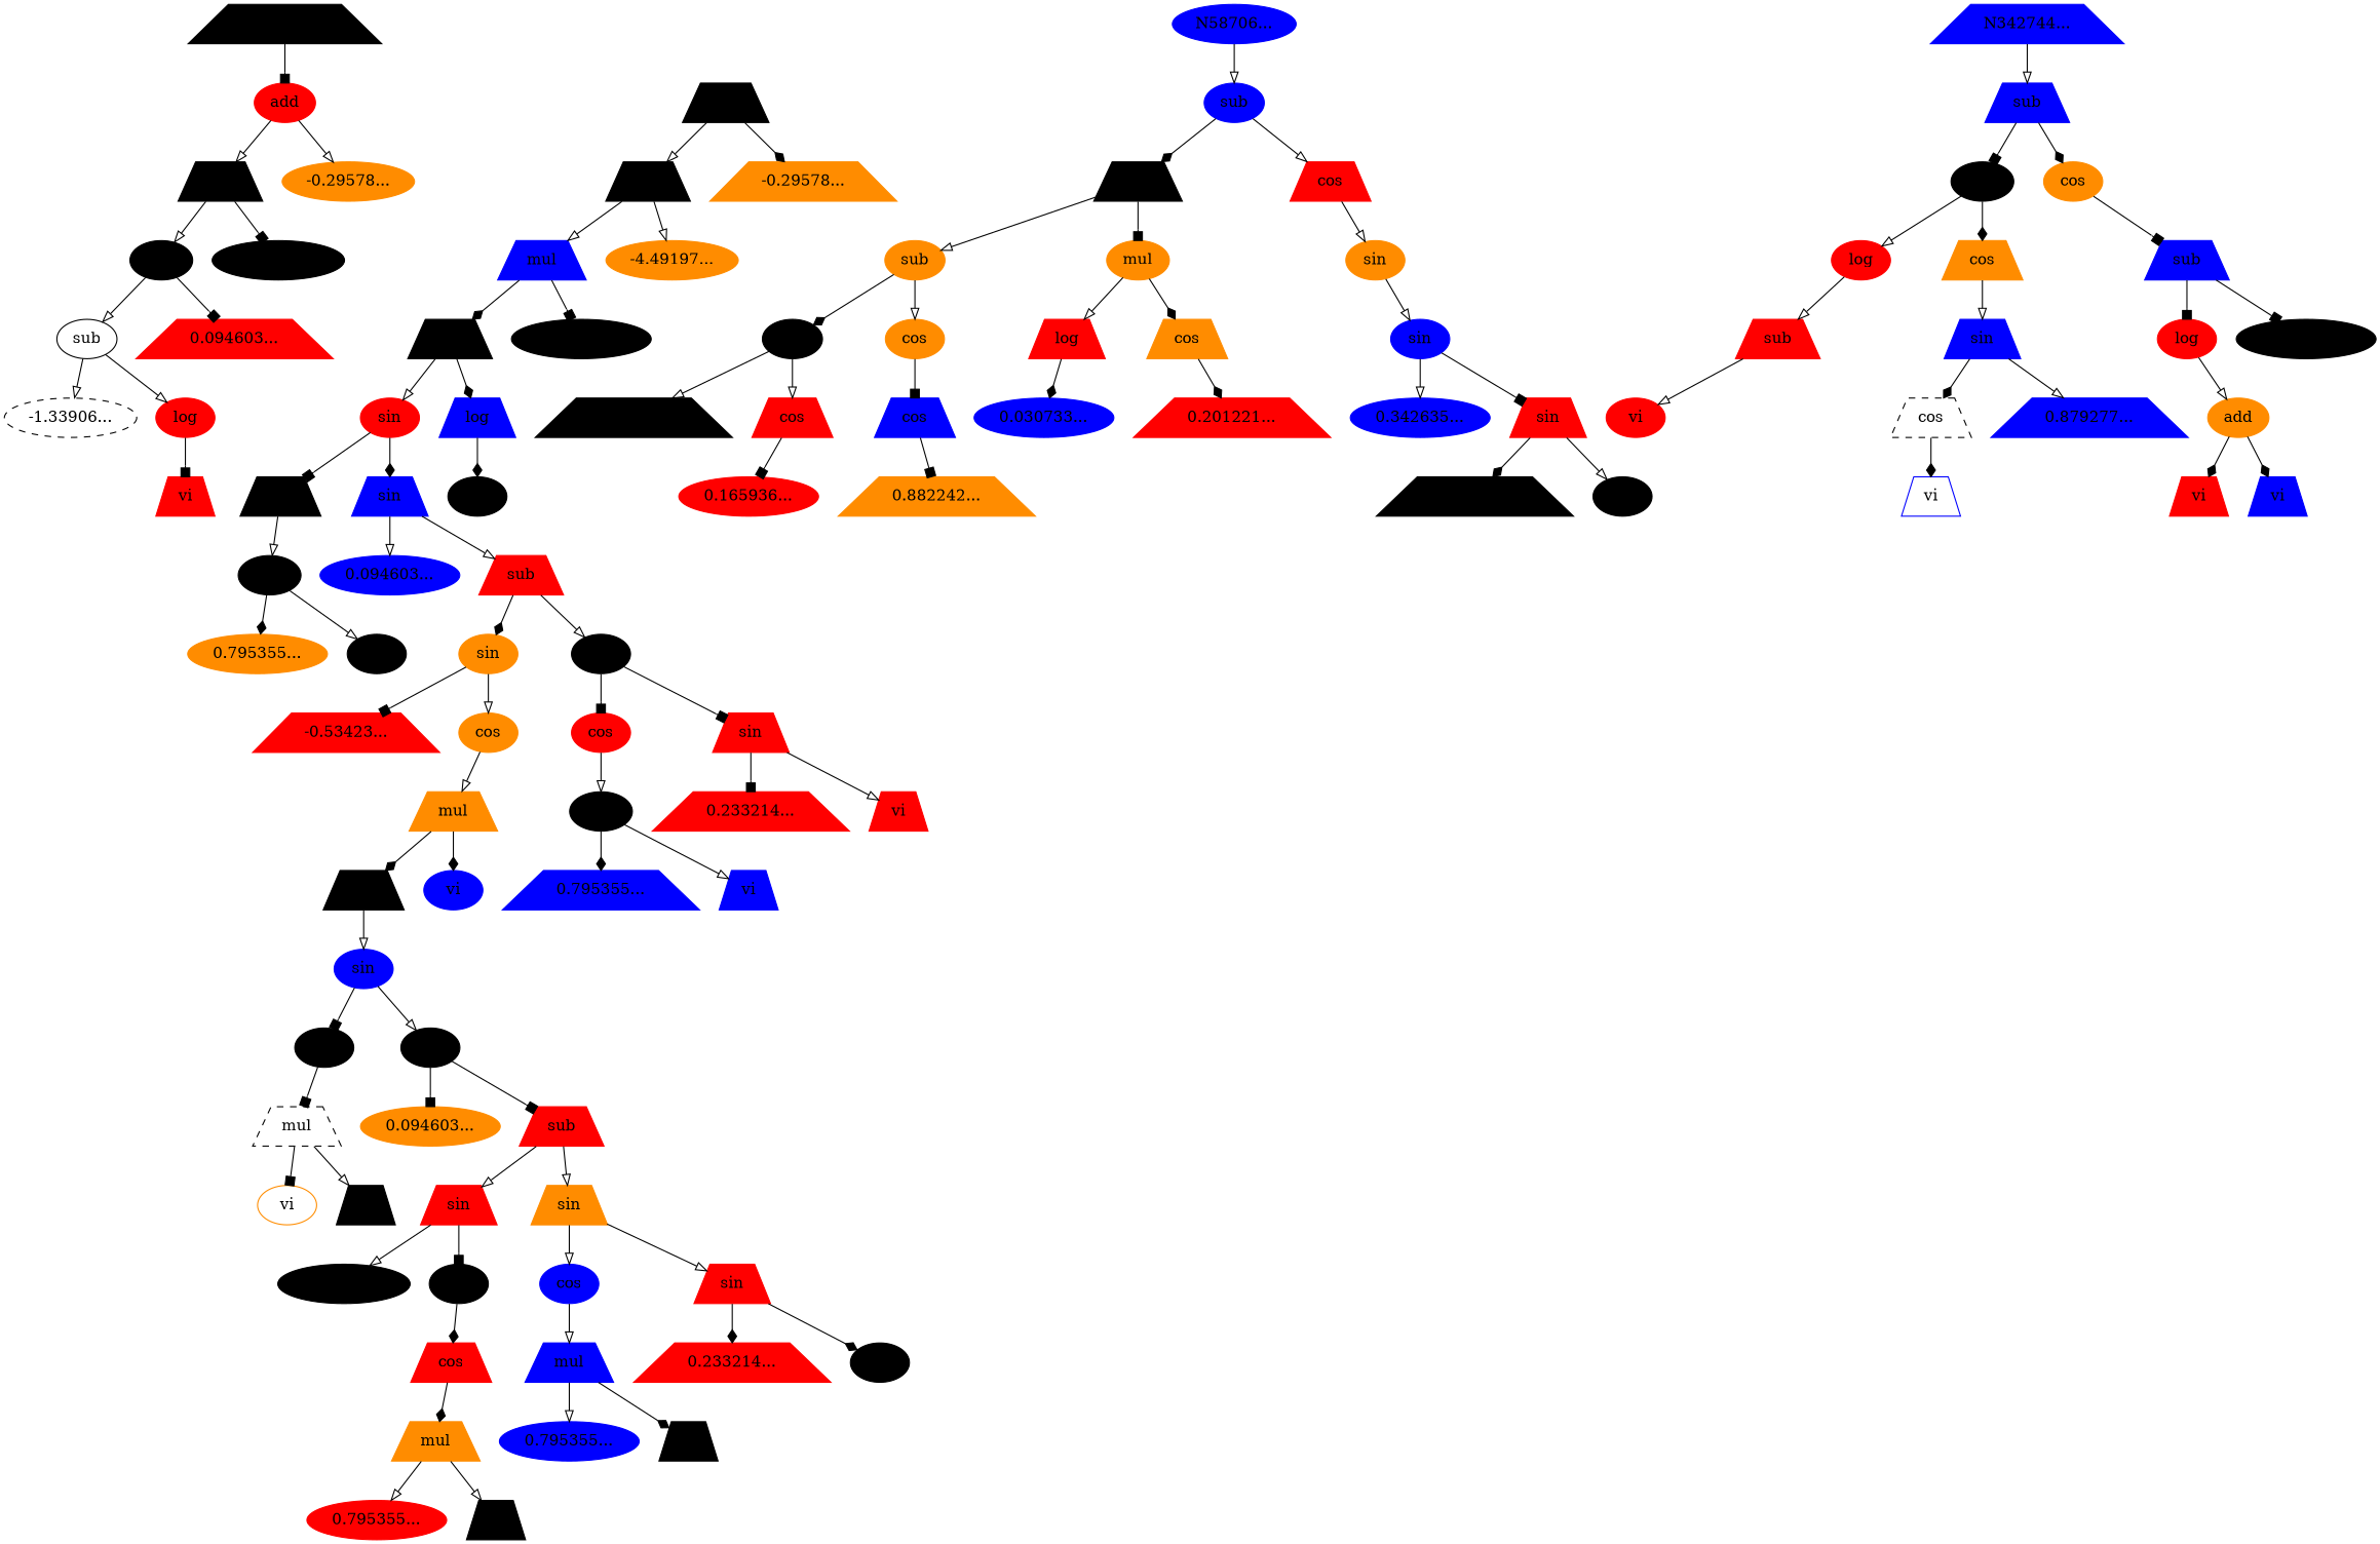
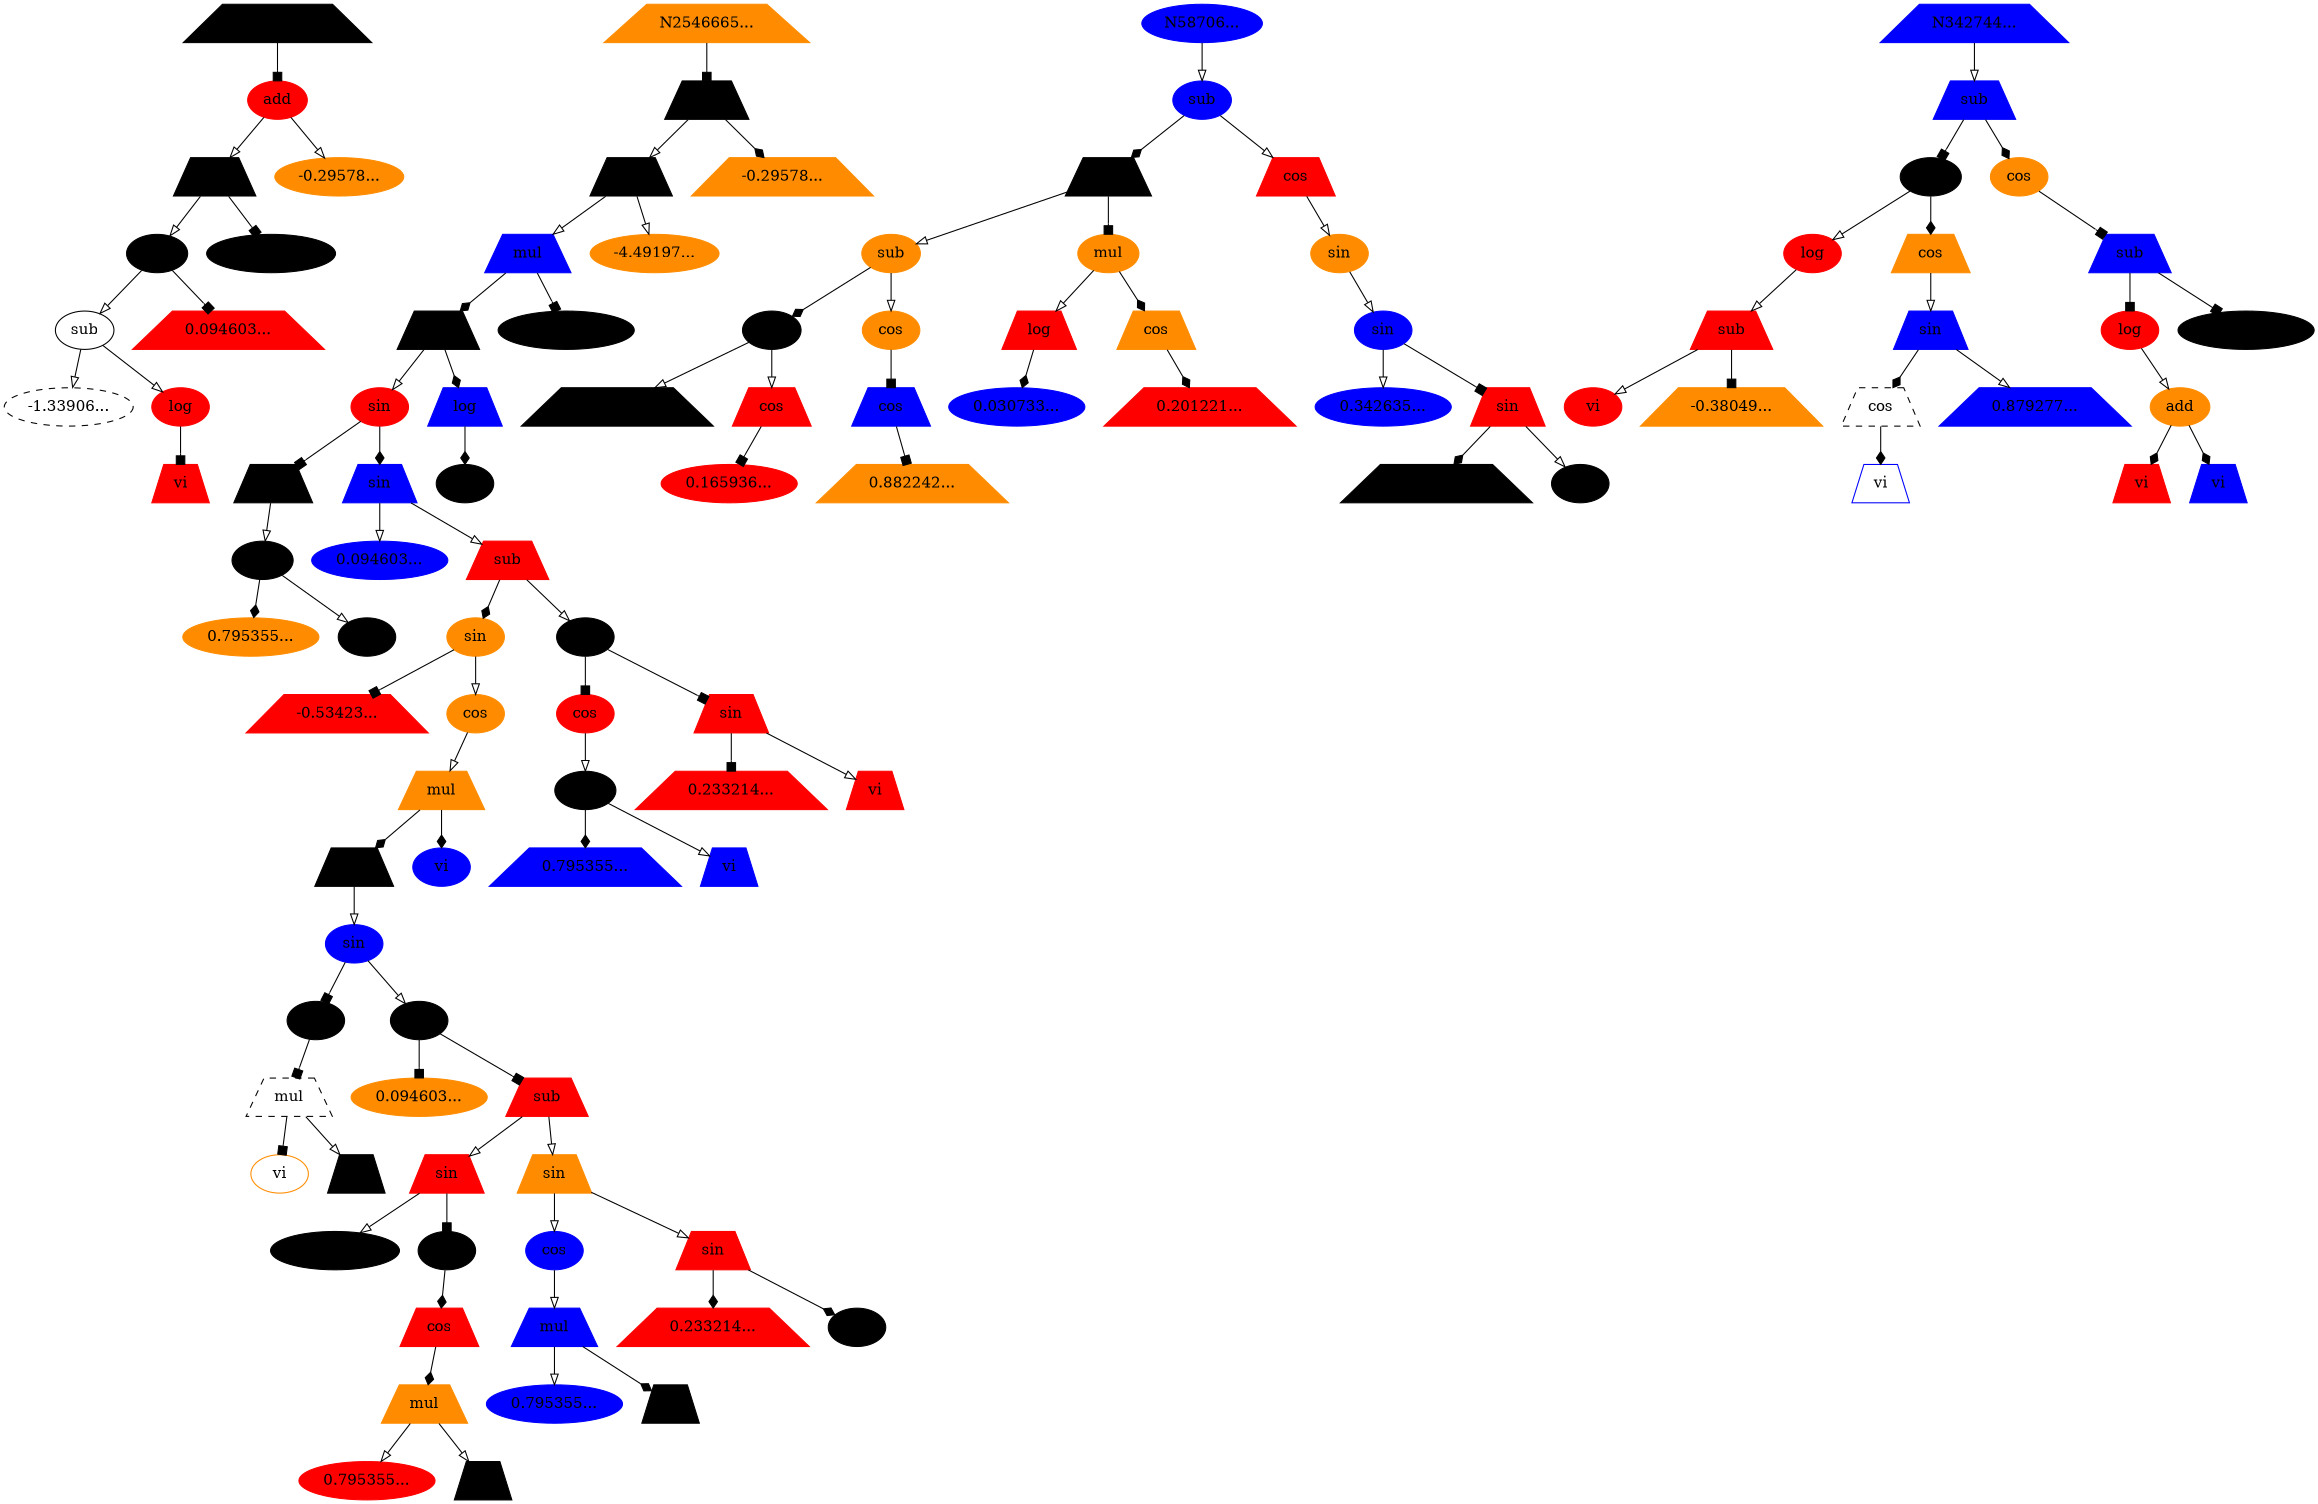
  digraph {
    node [color=black shape=trapezium style=filled]
    edge [arrowhead=onormal]
    n1 [label="N342399..."]
    n2 [color=red label=add shape=ellipse]
    n3 [label=sub]
    n4 [color=darkorange label="-0.29578..." shape=ellipse]
    n5 [label=mul shape=ellipse]
    n6 [label="-4.49197..." shape=ellipse]
    n7 [label=sub shape=ellipse style=solid]
    n8 [color=red label="0.094603..."]
    n9 [label="-1.33906..." shape=ellipse style=dashed]
    n10 [color=red label=log shape=ellipse]
    n11 [color=red label=vi]
+   n12 [color=darkorange label="N2546665..."]
    n13 [label=add]
    n14 [label=sub]
    n15 [color=darkorange label="-0.29578..."]
    n16 [color=blue label=mul]
    n17 [color=darkorange label="-4.49197..." shape=ellipse]
    n18 [label=sub]
    n19 [label="0.094603..." shape=ellipse]
    n20 [color=red label=sin shape=ellipse]
    n21 [color=blue label=log]
    n22 [label=cos]
    n23 [color=blue label=sin]
    n24 [label=vi shape=ellipse]
    n25 [label=mul shape=ellipse]
    n26 [color=blue label="0.094603..." shape=ellipse]
    n27 [color=red label=sub]
    n28 [color=darkorange label="0.795355..." shape=ellipse]
    n29 [label=vi shape=ellipse]
    n30 [color=darkorange label=sin shape=ellipse]
    n31 [label=sin shape=ellipse]
    n32 [color=red label="-0.53423..."]
    n33 [color=darkorange label=cos shape=ellipse]
    n34 [color=red label=cos shape=ellipse]
    n35 [color=red label=sin]
    n36 [color=darkorange label=mul]
    n37 [label=cos]
    n38 [color=blue label=vi shape=ellipse]
    n39 [color=blue label=sin shape=ellipse]
    n40 [label=cos shape=ellipse]
    n41 [label=sin shape=ellipse]
    n42 [label=mul style=dashed]
    n43 [color=darkorange label="0.094603..." shape=ellipse]
    n44 [color=red label=sub]
    n45 [color=darkorange label=vi shape=ellipse style=solid]
    n46 [label=vi]
    n47 [color=red label=sin]
    n48 [color=darkorange label=sin]
    n49 [label="-0.53423..." shape=ellipse]
    n50 [label=cos shape=ellipse]
    n51 [color=blue label=cos shape=ellipse]
    n52 [color=red label=sin]
    n53 [color=red label=cos]
    n54 [color=darkorange label=mul]
    n55 [color=red label="0.795355..." shape=ellipse]
    n56 [label=vi]
    n57 [color=blue label=mul]
    n58 [color=red label="0.233214..."]
    n59 [label=vi shape=ellipse]
    n60 [color=blue label="0.795355..." shape=ellipse]
    n61 [label=vi]
    n62 [label=mul shape=ellipse]
    n63 [color=red label="0.233214..."]
    n64 [color=red label=vi]
    n65 [color=blue label="0.795355..."]
    n66 [color=blue label=vi]
    n67 [color=blue label="N58706..." shape=ellipse]
    n68 [color=blue label=sub shape=ellipse]
    n69 [label=mul]
    n70 [color=red label=cos]
    n71 [color=darkorange label=sub shape=ellipse]
    n72 [color=darkorange label=mul shape=ellipse]
    n73 [color=darkorange label=sin shape=ellipse]
    n74 [label=sub shape=ellipse]
    n75 [color=darkorange label=cos shape=ellipse]
    n76 [color=red label=log]
    n77 [color=darkorange label=cos]
    n78 [label="0.452024..."]
    n79 [color=red label=cos]
    n80 [color=blue label=cos]
    n81 [color=red label="0.165936..." shape=ellipse]
    n82 [color=darkorange label="0.882242..."]
    n83 [color=blue label="0.030733..." shape=ellipse]
    n84 [color=red label="0.201221..."]
    n85 [color=blue label=sin shape=ellipse]
    n86 [color=blue label="0.342635..." shape=ellipse]
    n87 [color=red label=sin]
    n88 [label="0.233214..."]
    n89 [label=vi shape=ellipse]
    n90 [color=blue label="N342744..."]
    n91 [color=blue label=sub]
    n92 [label=mul shape=ellipse]
    n93 [color=darkorange label=cos shape=ellipse]
    n94 [color=red label=log shape=ellipse]
    n95 [color=darkorange label=cos]
    n96 [color=blue label=sub]
    n97 [color=red label=sub]
    n98 [color=blue label=sin]
    n99 [color=red label=vi shape=ellipse]
+   n100 [color=darkorange label="-0.38049..."]
    n101 [label=cos style=dashed]
    n102 [color=blue label="0.879277..."]
    n103 [color=blue label=vi style=solid]
    n104 [color=red label=log shape=ellipse]
    n105 [label="0.714767..." shape=ellipse]
    n106 [color=darkorange label=add shape=ellipse]
    n107 [color=red label=vi]
    n108 [color=blue label=vi]
    n1 -> n2 [arrowhead=box]
    n2 -> n3
    n2 -> n4
    n3 -> n5
    n3 -> n6 [arrowhead=box]
    n5 -> n7
    n5 -> n8 [arrowhead=box]
    n7 -> n9
    n7 -> n10
    n10 -> n11 [arrowhead=box]
+   n12 -> n13 [arrowhead=box]
    n13 -> n14
    n13 -> n15 [arrowhead=diamond]
    n14 -> n16
    n14 -> n17
    n16 -> n18 [arrowhead=diamond]
    n16 -> n19 [arrowhead=box]
    n18 -> n20
    n18 -> n21 [arrowhead=diamond]
    n20 -> n22 [arrowhead=box]
    n20 -> n23 [arrowhead=diamond]
    n21 -> n24 [arrowhead=diamond]
    n22 -> n25
    n23 -> n26
    n23 -> n27
    n25 -> n28 [arrowhead=diamond]
    n25 -> n29
    n27 -> n30 [arrowhead=diamond]
    n27 -> n31
    n30 -> n32 [arrowhead=box]
    n30 -> n33
    n31 -> n34 [arrowhead=box]
    n31 -> n35 [arrowhead=box]
    n33 -> n36
    n34 -> n62
    n35 -> n63 [arrowhead=box]
    n35 -> n64
    n36 -> n37 [arrowhead=diamond]
    n36 -> n38 [arrowhead=diamond]
    n37 -> n39
    n39 -> n40 [arrowhead=box]
    n39 -> n41
    n40 -> n42 [arrowhead=box]
    n41 -> n43 [arrowhead=box]
    n41 -> n44 [arrowhead=box]
    n42 -> n45 [arrowhead=box]
    n42 -> n46
    n44 -> n47
    n44 -> n48
    n47 -> n49
    n47 -> n50 [arrowhead=box]
    n48 -> n51
    n48 -> n52
    n50 -> n53 [arrowhead=diamond]
    n51 -> n57
    n52 -> n58 [arrowhead=diamond]
    n52 -> n59 [arrowhead=diamond]
    n53 -> n54 [arrowhead=diamond]
    n54 -> n55
    n54 -> n56
    n57 -> n60
    n57 -> n61 [arrowhead=diamond]
    n62 -> n65 [arrowhead=diamond]
    n62 -> n66
    n67 -> n68
    n68 -> n69 [arrowhead=diamond]
    n68 -> n70
    n69 -> n71
    n69 -> n72 [arrowhead=box]
    n70 -> n73
    n71 -> n74 [arrowhead=diamond]
    n71 -> n75
    n72 -> n76
    n72 -> n77 [arrowhead=diamond]
    n73 -> n85
    n74 -> n78
    n74 -> n79
    n75 -> n80 [arrowhead=box]
    n76 -> n83 [arrowhead=diamond]
    n77 -> n84 [arrowhead=diamond]
    n79 -> n81 [arrowhead=box]
    n80 -> n82 [arrowhead=box]
    n85 -> n86
    n85 -> n87 [arrowhead=box]
    n87 -> n88 [arrowhead=diamond]
    n87 -> n89
    n90 -> n91
    n91 -> n92 [arrowhead=box]
    n91 -> n93 [arrowhead=diamond]
    n92 -> n94
    n92 -> n95 [arrowhead=diamond]
    n93 -> n96 [arrowhead=box]
    n94 -> n97
    n95 -> n98
    n96 -> n104 [arrowhead=box]
    n96 -> n105 [arrowhead=box]
    n97 -> n99
+   n97 -> n100 [arrowhead=box]
    n98 -> n101 [arrowhead=diamond]
    n98 -> n102
    n101 -> n103 [arrowhead=diamond]
    n104 -> n106
    n106 -> n107 [arrowhead=diamond]
    n106 -> n108 [arrowhead=diamond]
  }
